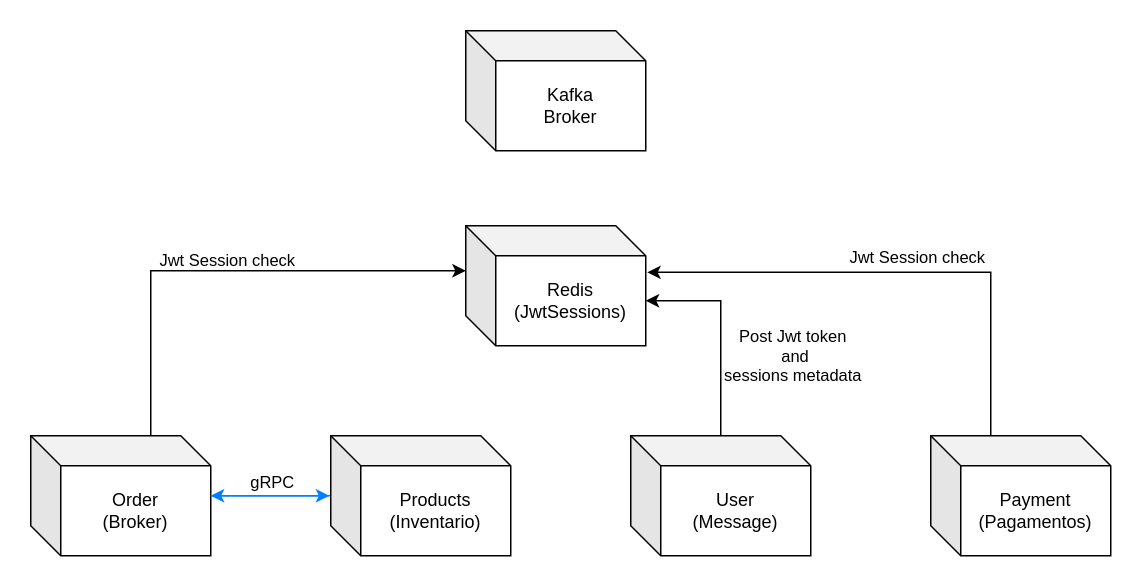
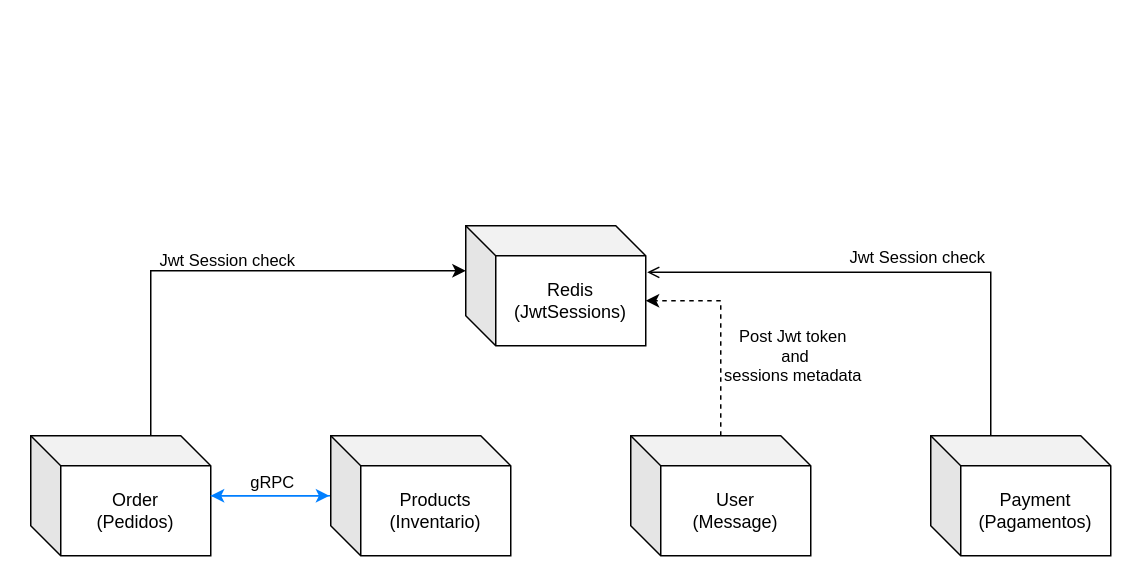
  <mxCell id="0" />
  <mxCell id="1" parent="0" />
- <mxCell id="2" value="&lt;div&gt;Kafka&lt;/div&gt;&lt;div&gt;Broker&lt;/div&gt;" style="shape=cube;whiteSpace=wrap;html=1;boundedLbl=1;backgroundOutline=1;darkOpacity=0.05;darkOpacity2=0.1;" vertex="1" parent="1"><mxGeometry x="310" y="20" width="120" height="80" as="geometry" /></mxCell>
- <mxCell id="3" value="&lt;div&gt;Order&lt;/div&gt;&lt;div&gt;(Broker)&lt;/div&gt;" style="shape=cube;whiteSpace=wrap;html=1;boundedLbl=1;backgroundOutline=1;darkOpacity=0.05;darkOpacity2=0.1;" vertex="1" parent="1"><mxGeometry x="20" y="290" width="120" height="80" as="geometry" /></mxCell>
+ <mxCell id="3" value="&lt;div&gt;Order&lt;/div&gt;&lt;div&gt;(Pedidos)&lt;/div&gt;" style="shape=cube;whiteSpace=wrap;html=1;boundedLbl=1;backgroundOutline=1;darkOpacity=0.05;darkOpacity2=0.1;" vertex="1" parent="1"><mxGeometry x="20" y="290" width="120" height="80" as="geometry" /></mxCell>
  <mxCell id="4" style="edgeStyle=orthogonalEdgeStyle;rounded=0;orthogonalLoop=1;jettySize=auto;html=1;strokeColor=#007FFF;" edge="1" parent="1" source="5" target="3"><mxGeometry relative="1" as="geometry" /></mxCell>
  <mxCell id="5" value="&lt;div&gt;Products&lt;/div&gt;&lt;div&gt;(Inventario)&lt;/div&gt;" style="shape=cube;whiteSpace=wrap;html=1;boundedLbl=1;backgroundOutline=1;darkOpacity=0.05;darkOpacity2=0.1;" vertex="1" parent="1"><mxGeometry x="220" y="290" width="120" height="80" as="geometry" /></mxCell>
  <mxCell id="6" value="&lt;div&gt;User&lt;/div&gt;&lt;div&gt;(Message)&lt;/div&gt;" style="shape=cube;whiteSpace=wrap;html=1;boundedLbl=1;backgroundOutline=1;darkOpacity=0.05;darkOpacity2=0.1;" vertex="1" parent="1"><mxGeometry x="420" y="290" width="120" height="80" as="geometry" /></mxCell>
  <mxCell id="7" value="&lt;div&gt;Payment&lt;/div&gt;&lt;div&gt;(Pagamentos)&lt;/div&gt;" style="shape=cube;whiteSpace=wrap;html=1;boundedLbl=1;backgroundOutline=1;darkOpacity=0.05;darkOpacity2=0.1;" vertex="1" parent="1"><mxGeometry x="620" y="290" width="120" height="80" as="geometry" /></mxCell>
  <mxCell id="8" value="&lt;div&gt;Redis&lt;/div&gt;&lt;div&gt;(JwtSessions)&lt;/div&gt;" style="shape=cube;whiteSpace=wrap;html=1;boundedLbl=1;backgroundOutline=1;darkOpacity=0.05;darkOpacity2=0.1;" vertex="1" parent="1"><mxGeometry x="310" y="150" width="120" height="80" as="geometry" /></mxCell>
  <mxCell id="9" style="edgeStyle=orthogonalEdgeStyle;rounded=0;orthogonalLoop=1;jettySize=auto;html=1;entryX=0;entryY=0;entryDx=0;entryDy=30;entryPerimeter=0;labelBackgroundColor=none;" edge="1" parent="1" source="3" target="8"><mxGeometry relative="1" as="geometry"><Array as="points"><mxPoint x="100" y="180" /></Array></mxGeometry></mxCell>
  <mxCell id="10" value="&lt;div&gt;Jwt Session check&lt;/div&gt;&lt;div&gt;&lt;br&gt;&lt;/div&gt;" style="edgeLabel;html=1;align=center;verticalAlign=middle;resizable=0;points=[];labelBackgroundColor=none;" vertex="1" connectable="0" parent="9"><mxGeometry x="-0.016" y="2" relative="1" as="geometry"><mxPoint x="3" y="1" as="offset" /></mxGeometry></mxCell>
- <mxCell id="11" style="edgeStyle=orthogonalEdgeStyle;rounded=0;orthogonalLoop=1;jettySize=auto;html=1;entryX=0;entryY=0;entryDx=120;entryDy=50;entryPerimeter=0;" edge="1" parent="1" source="6" target="8"><mxGeometry relative="1" as="geometry" /></mxCell>
+ <mxCell id="11" style="edgeStyle=orthogonalEdgeStyle;rounded=0;orthogonalLoop=1;jettySize=auto;html=1;entryX=0;entryY=0;entryDx=120;entryDy=50;entryPerimeter=0;dashed=1;" edge="1" parent="1" source="6" target="8"><mxGeometry relative="1" as="geometry" /></mxCell>
  <mxCell id="12" value="&lt;div&gt;Post Jwt token&lt;/div&gt;&lt;div&gt;&amp;nbsp;and&lt;/div&gt;&lt;div&gt;sessions metadata&lt;/div&gt;" style="edgeLabel;html=1;align=center;verticalAlign=middle;resizable=0;points=[];labelBackgroundColor=none;" vertex="1" connectable="0" parent="11"><mxGeometry x="0.3" y="-2" relative="1" as="geometry"><mxPoint x="48" y="38" as="offset" /></mxGeometry></mxCell>
  <mxCell id="13" style="edgeStyle=orthogonalEdgeStyle;rounded=0;orthogonalLoop=1;jettySize=auto;html=1;entryX=-0.008;entryY=0.5;entryDx=0;entryDy=0;entryPerimeter=0;fontColor=#007FFF;strokeColor=#007FFF;" edge="1" parent="1" source="3" target="5"><mxGeometry relative="1" as="geometry" /></mxCell>
  <mxCell id="14" value="&lt;span&gt;gRPC&lt;/span&gt;" style="edgeLabel;html=1;align=center;verticalAlign=middle;resizable=0;points=[];labelBackgroundColor=none;" vertex="1" connectable="0" parent="13"><mxGeometry x="0.117" y="-2" relative="1" as="geometry"><mxPoint x="-4" y="-12" as="offset" /></mxGeometry></mxCell>
- <mxCell id="15" style="edgeStyle=orthogonalEdgeStyle;rounded=0;orthogonalLoop=1;jettySize=auto;html=1;entryX=1.008;entryY=0.388;entryDx=0;entryDy=0;entryPerimeter=0;" edge="1" parent="1" source="7" target="8"><mxGeometry relative="1" as="geometry"><Array as="points"><mxPoint x="660" y="181" /></Array></mxGeometry></mxCell>
+ <mxCell id="15" style="edgeStyle=orthogonalEdgeStyle;rounded=0;orthogonalLoop=1;jettySize=auto;html=1;entryX=1.008;entryY=0.388;entryDx=0;entryDy=0;entryPerimeter=0;endArrow=open;" edge="1" parent="1" source="7" target="8"><mxGeometry relative="1" as="geometry"><Array as="points"><mxPoint x="660" y="181" /></Array></mxGeometry></mxCell>
  <mxCell id="16" value="Jwt Session check" style="edgeLabel;html=1;align=center;verticalAlign=middle;resizable=0;points=[];labelBackgroundColor=none;" vertex="1" connectable="0" parent="15"><mxGeometry x="-0.212" relative="1" as="geometry"><mxPoint x="-26" y="-11" as="offset" /></mxGeometry></mxCell>
